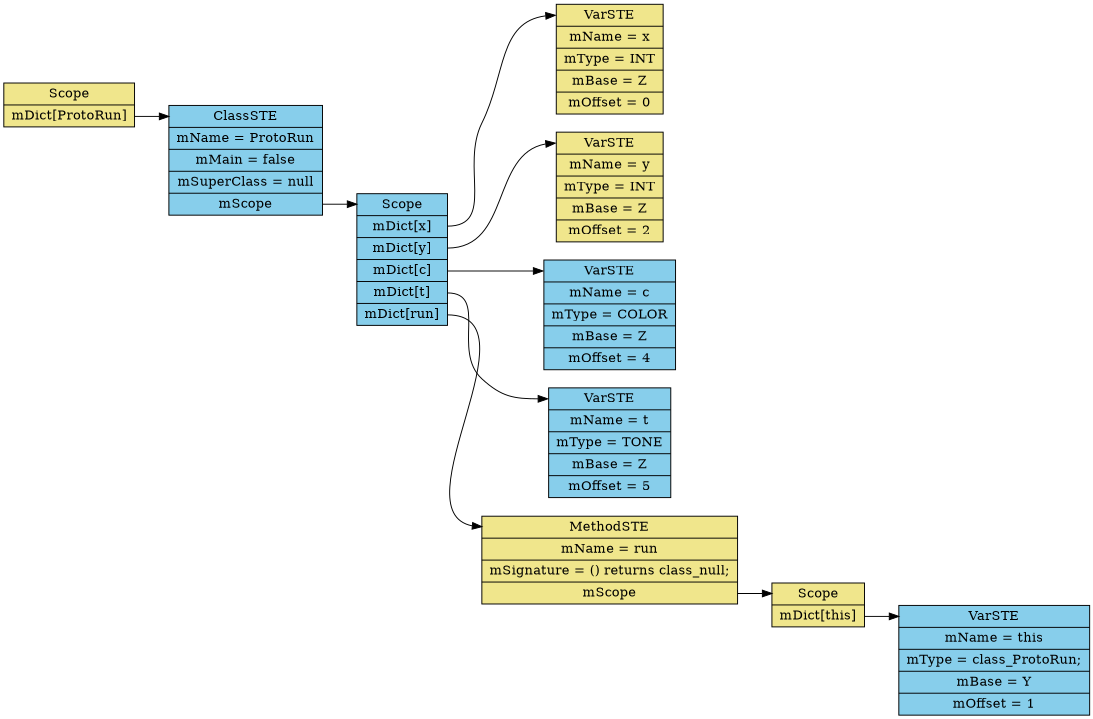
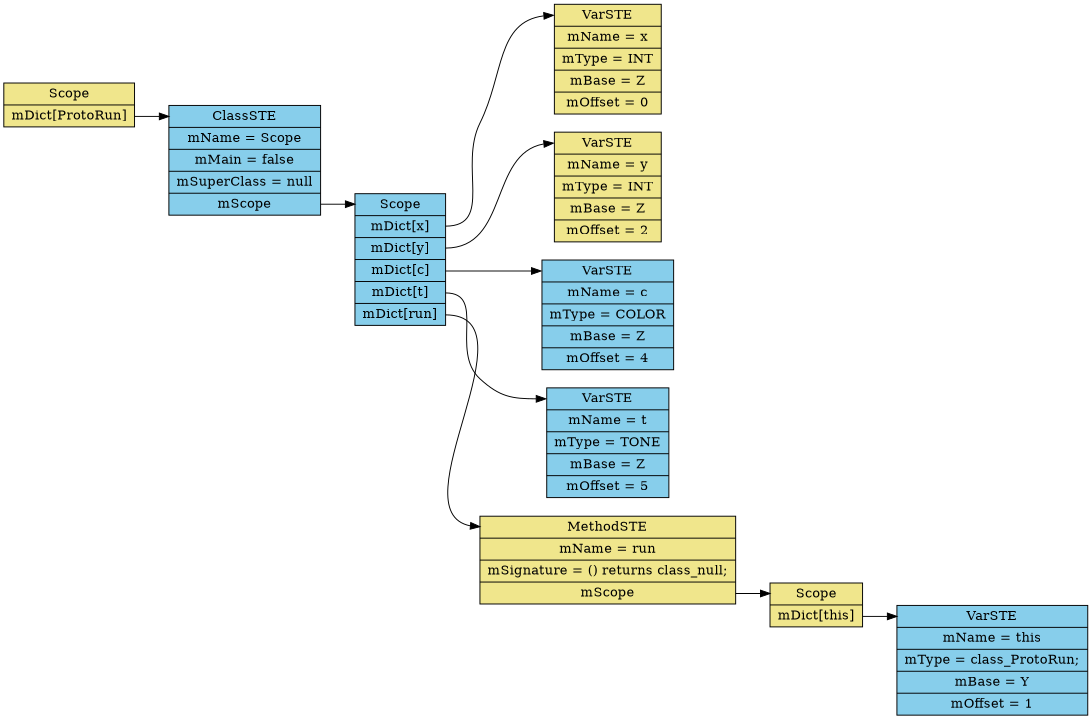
  digraph {
    rankdir=LR
    node [shape=record style=filled fillcolor=khaki]
    edge [headport=f0 tailport=f1]
    n1 [label=" <f0> Scope | <f1> mDict\[ProtoRun\] "]
-   n2 [label=" <f0> ClassSTE | <f1> mName = ProtoRun| <f2> mMain = false| <f3> mSuperClass = null| <f4> mScope " fillcolor=skyblue]
+   n2 [label=" <f0> ClassSTE | <f1> mName = Scope| <f2> mMain = false| <f3> mSuperClass = null| <f4> mScope " fillcolor=skyblue]
    n3 [label=" <f0> Scope | <f1> mDict\[x\] | <f2> mDict\[y\] | <f3> mDict\[c\] | <f4> mDict\[t\] | <f5> mDict\[run\] " fillcolor=skyblue]
    n4 [label=" <f0> VarSTE | <f1> mName = x| <f2> mType = INT| <f3> mBase = Z| <f4> mOffset = 0"]
    n5 [label=" <f0> VarSTE | <f1> mName = y| <f2> mType = INT| <f3> mBase = Z| <f4> mOffset = 2"]
    n6 [label=" <f0> VarSTE | <f1> mName = c| <f2> mType = COLOR| <f3> mBase = Z| <f4> mOffset = 4" fillcolor=skyblue]
    n7 [label=" <f0> VarSTE | <f1> mName = t| <f2> mType = TONE| <f3> mBase = Z| <f4> mOffset = 5" fillcolor=skyblue]
    n8 [label=" <f0> MethodSTE | <f1> mName = run| <f2> mSignature = () returns class_null;| <f3> mScope "]
    n9 [label=" <f0> Scope | <f1> mDict\[this\] "]
    n10 [label=" <f0> VarSTE | <f1> mName = this| <f2> mType = class_ProtoRun;| <f3> mBase = Y| <f4> mOffset = 1" fillcolor=skyblue]
    n1 -> n2
    n2 -> n3 [tailport=f4]
    n3 -> n4
    n3 -> n5 [tailport=f2]
    n3 -> n6 [tailport=f3]
    n3 -> n7 [tailport=f4]
    n3 -> n8 [tailport=f5]
    n8 -> n9 [tailport=f3]
    n9 -> n10
  }
